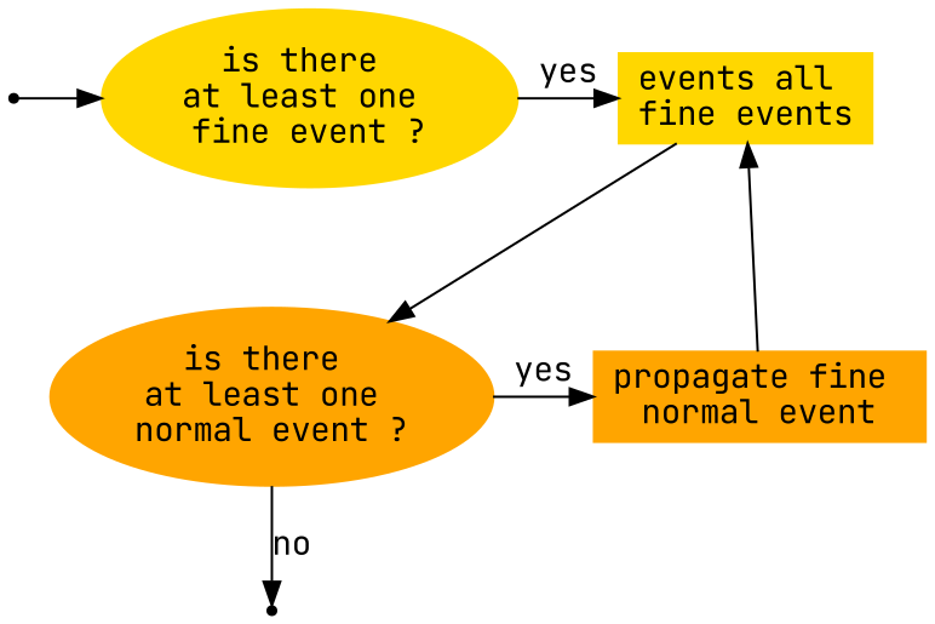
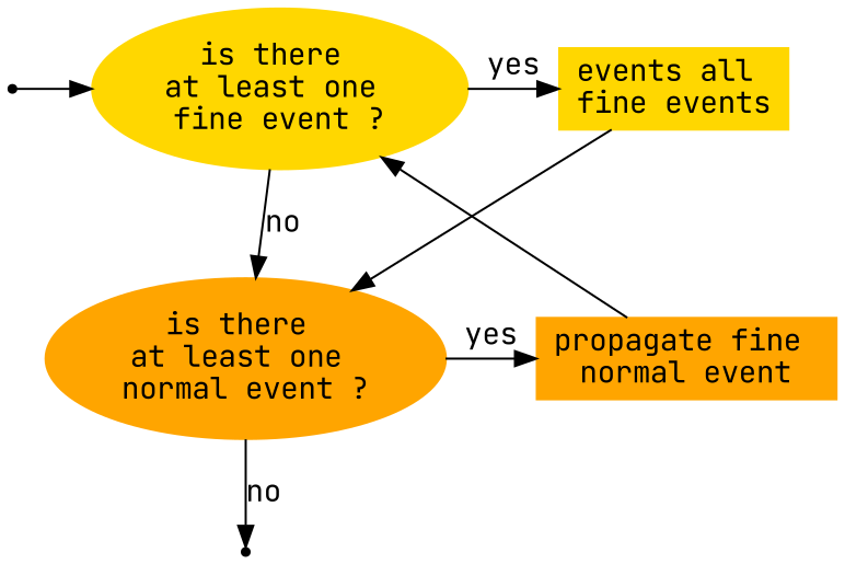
  digraph {
    fontname="JetBrains Mono"
    node [fontname="JetBrains Mono" style=filled]
    edge [fontname="JetBrains Mono"]
    in [shape=point style=""]
    n2 [color=gold label="is there \nat least one \nfine event ?"]
    n3 [color=gold label="events all \nfine events" shape=box]
    n4 [color=orange label="is there \nat least one \nnormal event ?"]
    n5 [color=orange label="propagate fine \nnormal event" shape=box]
    out [shape=point style=""]
    subgraph sub_1 {
      rank=same
      in
      n2
      n3
    }
    subgraph sub_2 {
      rank=same
      n4
      n5
    }
    subgraph sub_3 {
      rank=same
      out
    }
    in -> n2
    n2 -> n3 [label=yes]
+   n2 -> n4 [label=no]
    n3 -> n4
    n4 -> n5 [label=yes]
    n4 -> out [label=no]
-   n5 -> n3
+   n5 -> n2
  }
